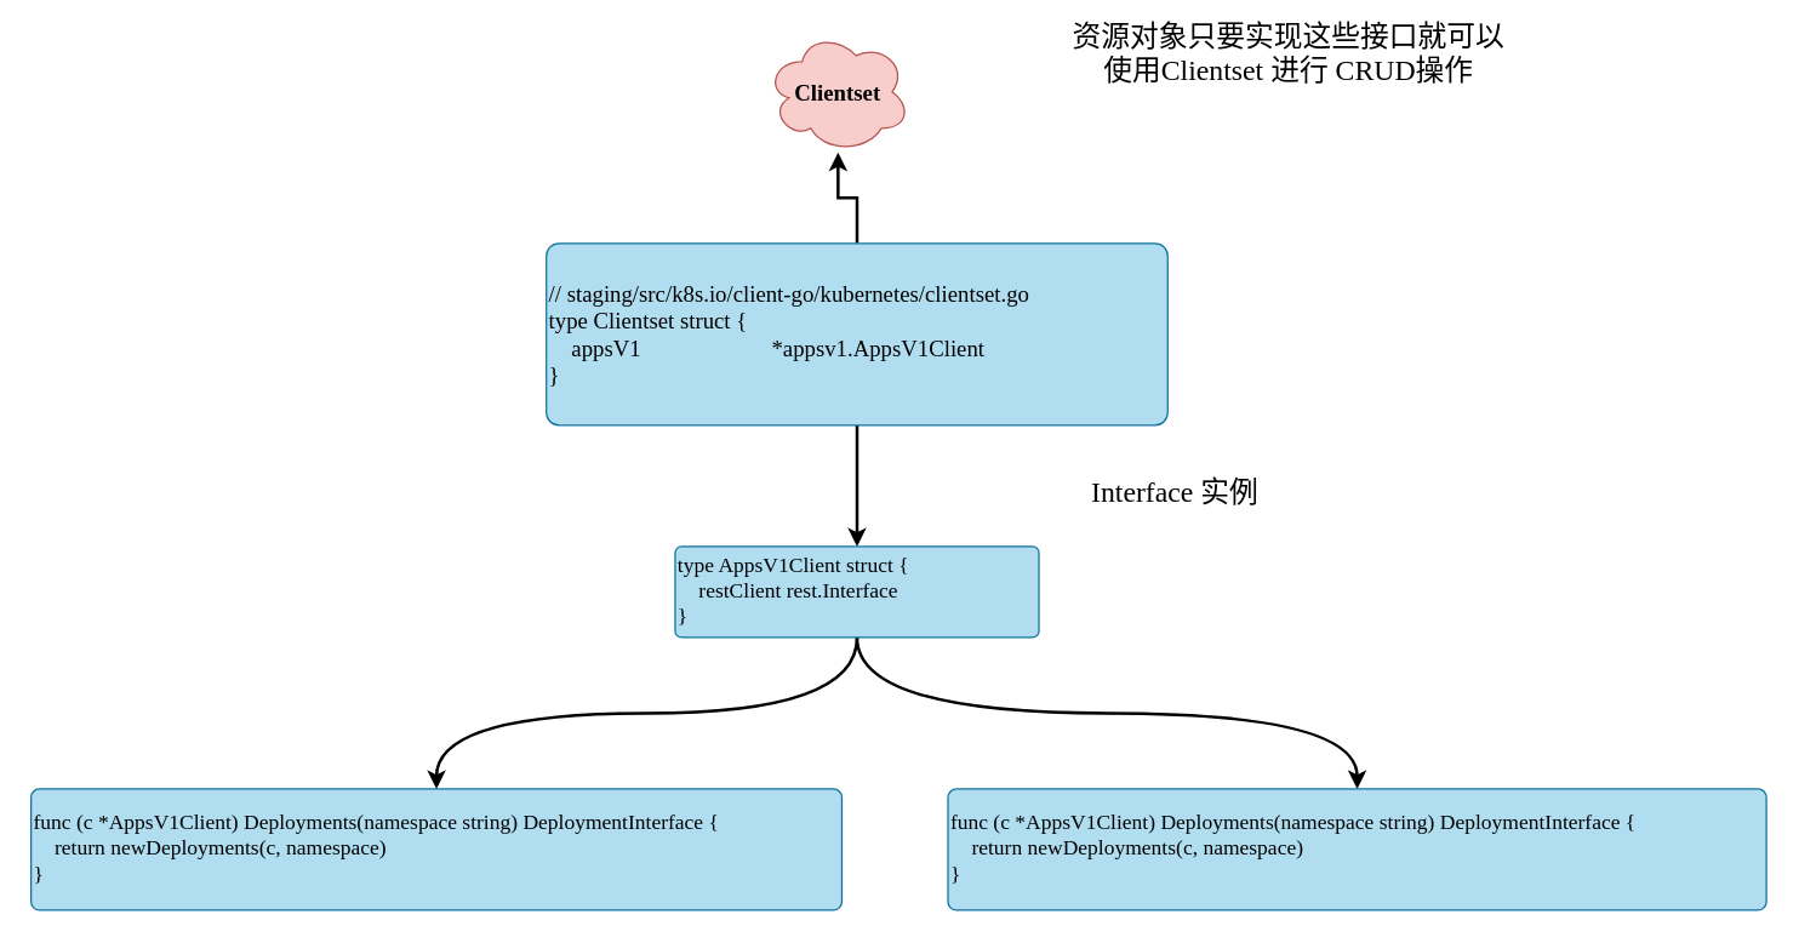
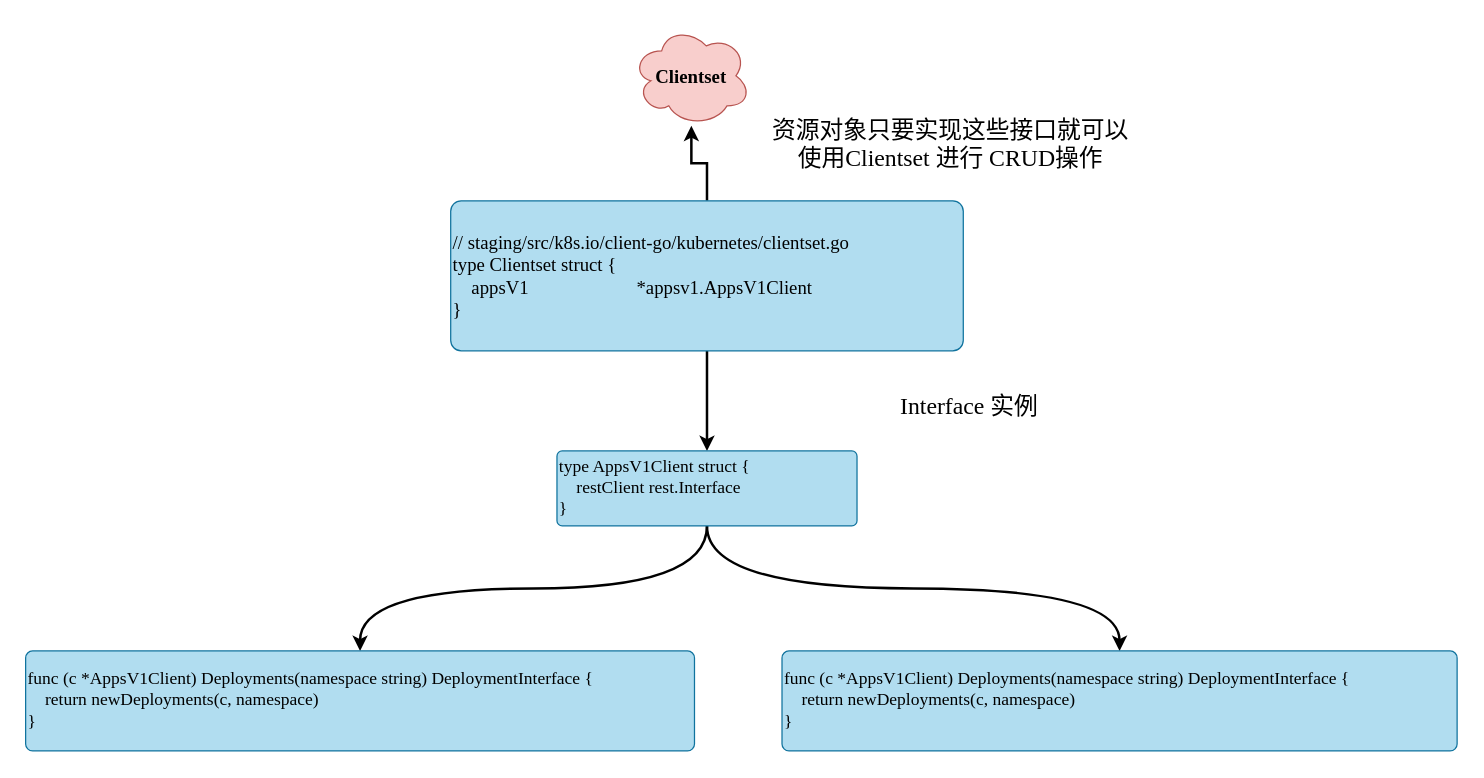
  <mxCell id="0" />
  <mxCell id="1" parent="0" />
  <mxCell id="2" value="" style="edgeStyle=orthogonalEdgeStyle;rounded=0;orthogonalLoop=1;jettySize=auto;html=1;strokeWidth=2;" edge="1" parent="1" source="4" target="5"><mxGeometry relative="1" as="geometry" /></mxCell>
  <mxCell id="3" value="" style="rounded=0;orthogonalLoop=1;jettySize=auto;html=1;fontSize=15;strokeWidth=2;" edge="1" parent="1" source="4" target="8"><mxGeometry relative="1" as="geometry" /></mxCell>
  <mxCell id="4" value="&lt;div style=&quot;font-size: 15px&quot;&gt;&lt;div&gt;// staging/src/k8s.io/client-go/kubernetes/clientset.go&lt;/div&gt;&lt;div&gt;type Clientset struct {&lt;/div&gt;&lt;div&gt;&amp;nbsp; &amp;nbsp; appsV1&amp;nbsp; &amp;nbsp; &amp;nbsp; &amp;nbsp; &amp;nbsp; &amp;nbsp; &amp;nbsp; &amp;nbsp; &amp;nbsp; &amp;nbsp; &amp;nbsp; &amp;nbsp;*appsv1.AppsV1Client&lt;/div&gt;&lt;div&gt;}&lt;/div&gt;&lt;/div&gt;" style="whiteSpace=wrap;html=1;fontFamily=Comic Sans MS;align=left;fillColor=#b1ddf0;strokeColor=#10739e;rounded=1;arcSize=7;" vertex="1" parent="1"><mxGeometry x="360" y="160" width="410" height="120" as="geometry" /></mxCell>
  <mxCell id="5" value="&lt;font style=&quot;font-size: 15px&quot;&gt;&lt;b&gt;Clientset&lt;/b&gt;&lt;/font&gt;" style="ellipse;shape=cloud;whiteSpace=wrap;html=1;fontFamily=Comic Sans MS;align=center;fillColor=#f8cecc;strokeColor=#b85450;rounded=1;arcSize=7;" vertex="1" parent="1"><mxGeometry x="505" y="20" width="95" height="80" as="geometry" /></mxCell>
  <mxCell id="6" value="" style="edgeStyle=orthogonalEdgeStyle;curved=1;rounded=0;orthogonalLoop=1;jettySize=auto;html=1;fontSize=14;strokeWidth=2;" edge="1" parent="1" source="8" target="9"><mxGeometry relative="1" as="geometry" /></mxCell>
  <mxCell id="7" value="" style="edgeStyle=orthogonalEdgeStyle;curved=1;rounded=0;orthogonalLoop=1;jettySize=auto;html=1;fontSize=14;strokeWidth=2;" edge="1" parent="1" source="8" target="10"><mxGeometry relative="1" as="geometry" /></mxCell>
  <mxCell id="8" value="&lt;div style=&quot;font-size: 14px&quot;&gt;&lt;font style=&quot;font-size: 14px&quot;&gt;type AppsV1Client struct {&lt;/font&gt;&lt;/div&gt;&lt;div style=&quot;font-size: 14px&quot;&gt;&lt;font style=&quot;font-size: 14px&quot;&gt;&amp;nbsp; &amp;nbsp; restClient rest.Interface&lt;/font&gt;&lt;/div&gt;&lt;div style=&quot;font-size: 14px&quot;&gt;&lt;font style=&quot;font-size: 14px&quot;&gt;}&lt;/font&gt;&lt;/div&gt;" style="whiteSpace=wrap;html=1;fontFamily=Comic Sans MS;align=left;fillColor=#b1ddf0;strokeColor=#10739e;rounded=1;arcSize=7;" vertex="1" parent="1"><mxGeometry x="445" y="360" width="240" height="60" as="geometry" /></mxCell>
  <mxCell id="9" value="&lt;div style=&quot;font-size: 14px&quot;&gt;&lt;div&gt;func (c *AppsV1Client) Deployments(namespace string) DeploymentInterface {&lt;/div&gt;&lt;div&gt;&amp;nbsp; &amp;nbsp; return newDeployments(c, namespace)&lt;/div&gt;&lt;div&gt;}&lt;/div&gt;&lt;/div&gt;" style="whiteSpace=wrap;html=1;fontFamily=Comic Sans MS;align=left;fillColor=#b1ddf0;strokeColor=#10739e;rounded=1;arcSize=7;" vertex="1" parent="1"><mxGeometry x="20" y="520" width="535" height="80" as="geometry" /></mxCell>
  <mxCell id="10" value="&lt;div style=&quot;font-size: 14px&quot;&gt;&lt;div&gt;func (c *AppsV1Client) Deployments(namespace string) DeploymentInterface {&lt;/div&gt;&lt;div&gt;&amp;nbsp; &amp;nbsp; return newDeployments(c, namespace)&lt;/div&gt;&lt;div&gt;}&lt;/div&gt;&lt;/div&gt;" style="whiteSpace=wrap;html=1;fontFamily=Comic Sans MS;align=left;fillColor=#b1ddf0;strokeColor=#10739e;rounded=1;arcSize=7;" vertex="1" parent="1"><mxGeometry x="625" y="520" width="540" height="80" as="geometry" /></mxCell>
- <mxCell id="11" value="&lt;font face=&quot;Comic Sans MS&quot; style=&quot;font-size: 19px&quot;&gt;资源对象只要实现这些接口就可以使用Clientset 进行 CRUD操作&lt;/font&gt;" style="text;html=1;strokeColor=none;fillColor=none;align=center;verticalAlign=middle;whiteSpace=wrap;rounded=0;fontSize=14;" vertex="1" parent="1"><mxGeometry x="700" y="20" width="300" height="30" as="geometry" /></mxCell>
+ <mxCell id="11" value="&lt;font face=&quot;Comic Sans MS&quot; style=&quot;font-size: 19px&quot;&gt;资源对象只要实现这些接口就可以使用Clientset 进行 CRUD操作&lt;/font&gt;" style="text;html=1;strokeColor=none;fillColor=none;align=center;verticalAlign=middle;whiteSpace=wrap;rounded=0;fontSize=14;" vertex="1" parent="1"><mxGeometry x="610" y="100" width="300" height="30" as="geometry" /></mxCell>
  <mxCell id="12" value="&lt;font face=&quot;Comic Sans MS&quot;&gt;&lt;span style=&quot;font-size: 19px&quot;&gt;Interface 实例&lt;/span&gt;&lt;/font&gt;" style="text;html=1;strokeColor=none;fillColor=none;align=center;verticalAlign=middle;whiteSpace=wrap;rounded=0;fontSize=14;" vertex="1" parent="1"><mxGeometry x="625" y="310" width="300" height="30" as="geometry" /></mxCell>
